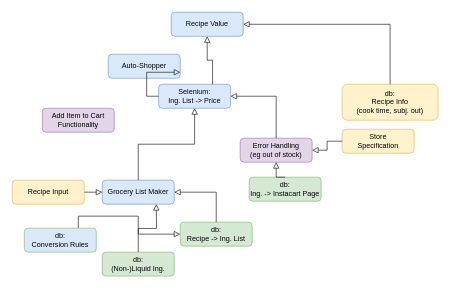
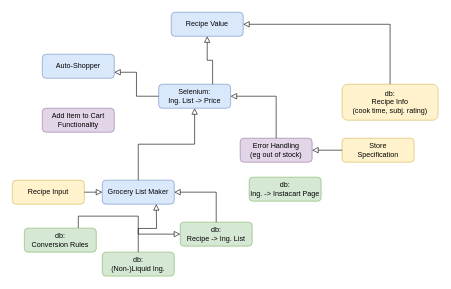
  <mxCell id="0" />
  <mxCell id="1" parent="0" />
  <mxCell id="2" value="" style="rounded=0;html=1;jettySize=auto;orthogonalLoop=1;fontSize=11;endArrow=block;endFill=0;endSize=8;strokeWidth=1;shadow=0;labelBackgroundColor=none;edgeStyle=orthogonalEdgeStyle;exitX=0.75;exitY=0;exitDx=0;exitDy=0;" parent="1" source="3" target="4" edge="1"><mxGeometry relative="1" as="geometry"><mxPoint x="110" y="340" as="sourcePoint" /><mxPoint x="100" y="270" as="targetPoint" /></mxGeometry></mxCell>
- <mxCell id="3" value="db:&lt;br&gt;Conversion Rules" style="rounded=1;whiteSpace=wrap;html=1;fontSize=12;glass=0;strokeWidth=1;shadow=0;align=center;fillColor=#dae8fc;strokeColor=#82b366;" parent="1" vertex="1"><mxGeometry x="40" y="380" width="120" height="40" as="geometry" /></mxCell>
+ <mxCell id="3" value="db:&lt;br&gt;Conversion Rules" style="rounded=1;whiteSpace=wrap;html=1;fontSize=12;glass=0;strokeWidth=1;shadow=0;align=center;fillColor=#d5e8d4;strokeColor=#82b366;" parent="1" vertex="1"><mxGeometry x="40" y="380" width="120" height="40" as="geometry" /></mxCell>
  <mxCell id="4" value="db:&lt;br&gt;Recipe -&amp;gt; Ing. List" style="rounded=1;whiteSpace=wrap;html=1;fontSize=12;glass=0;strokeWidth=1;shadow=0;fillColor=#d5e8d4;strokeColor=#82b366;" parent="1" vertex="1"><mxGeometry x="300" y="370" width="120" height="40" as="geometry" /></mxCell>
  <mxCell id="5" value="Grocery List Maker" style="rounded=1;whiteSpace=wrap;html=1;fontSize=12;glass=0;strokeWidth=1;shadow=0;fillColor=#dae8fc;strokeColor=#6c8ebf;" parent="1" vertex="1"><mxGeometry x="170" y="300" width="120" height="40" as="geometry" /></mxCell>
  <mxCell id="6" value="db:&lt;br&gt;(Non-)Liquid Ing." style="rounded=1;whiteSpace=wrap;html=1;fontSize=12;glass=0;strokeWidth=1;shadow=0;fillColor=#d5e8d4;strokeColor=#82b366;" parent="1" vertex="1"><mxGeometry x="170" y="420" width="120" height="40" as="geometry" /></mxCell>
  <mxCell id="7" value="" style="rounded=0;html=1;jettySize=auto;orthogonalLoop=1;fontSize=11;endArrow=block;endFill=0;endSize=8;strokeWidth=1;shadow=0;labelBackgroundColor=none;edgeStyle=orthogonalEdgeStyle;exitX=0.5;exitY=0;exitDx=0;exitDy=0;entryX=0.167;entryY=1;entryDx=0;entryDy=0;entryPerimeter=0;" edge="1" parent="1" source="6"><mxGeometry relative="1" as="geometry"><mxPoint x="199.98" y="380" as="sourcePoint" /><mxPoint x="260.02" y="340" as="targetPoint" /></mxGeometry></mxCell>
  <mxCell id="8" value="" style="rounded=0;html=1;jettySize=auto;orthogonalLoop=1;fontSize=11;endArrow=block;endFill=0;endSize=8;strokeWidth=1;shadow=0;labelBackgroundColor=none;edgeStyle=orthogonalEdgeStyle;exitX=0.5;exitY=0;exitDx=0;exitDy=0;entryX=1;entryY=0.5;entryDx=0;entryDy=0;" edge="1" parent="1" source="4" target="5"><mxGeometry relative="1" as="geometry"><mxPoint x="374.98" y="359.98" as="sourcePoint" /><mxPoint x="405" y="279.98" as="targetPoint" /></mxGeometry></mxCell>
  <mxCell id="9" value="Selenium:&lt;br&gt;Ing. List -&amp;gt; Price" style="rounded=1;whiteSpace=wrap;html=1;fontSize=12;glass=0;strokeWidth=1;shadow=0;fillColor=#dae8fc;strokeColor=#6c8ebf;" vertex="1" parent="1"><mxGeometry x="264" y="140" width="120" height="40" as="geometry" /></mxCell>
  <mxCell id="10" value="" style="rounded=0;html=1;jettySize=auto;orthogonalLoop=1;fontSize=11;endArrow=block;endFill=0;endSize=8;strokeWidth=1;shadow=0;labelBackgroundColor=none;edgeStyle=orthogonalEdgeStyle;entryX=0.5;entryY=1;entryDx=0;entryDy=0;exitX=0.5;exitY=0;exitDx=0;exitDy=0;" edge="1" parent="1" source="5" target="9"><mxGeometry relative="1" as="geometry"><mxPoint x="210" y="320" as="sourcePoint" /><mxPoint x="230.02" y="240" as="targetPoint" /></mxGeometry></mxCell>
  <mxCell id="11" value="Error Handling&lt;br&gt;(eg out of stock)" style="rounded=1;whiteSpace=wrap;html=1;fontSize=12;glass=0;strokeWidth=1;shadow=0;fillColor=#e1d5e7;strokeColor=#9673a6;" vertex="1" parent="1"><mxGeometry x="400" y="230" width="120" height="40" as="geometry" /></mxCell>
  <mxCell id="12" value="Recipe Input" style="rounded=1;whiteSpace=wrap;html=1;fontSize=12;glass=0;strokeWidth=1;shadow=0;fillColor=#fff2cc;strokeColor=#d6b656;" vertex="1" parent="1"><mxGeometry x="20" y="300" width="120" height="40" as="geometry" /></mxCell>
  <mxCell id="13" value="" style="rounded=0;html=1;jettySize=auto;orthogonalLoop=1;fontSize=11;endArrow=block;endFill=0;endSize=8;strokeWidth=1;shadow=0;labelBackgroundColor=none;edgeStyle=orthogonalEdgeStyle;exitX=1;exitY=0.5;exitDx=0;exitDy=0;entryX=0;entryY=0.5;entryDx=0;entryDy=0;" edge="1" parent="1" source="12" target="5"><mxGeometry relative="1" as="geometry"><mxPoint x="-20" y="319.66" as="sourcePoint" /><mxPoint x="150" y="319.66" as="targetPoint" /></mxGeometry></mxCell>
  <mxCell id="14" value="" style="rounded=0;html=1;jettySize=auto;orthogonalLoop=1;fontSize=11;endArrow=block;endFill=0;endSize=8;strokeWidth=1;shadow=0;labelBackgroundColor=none;edgeStyle=orthogonalEdgeStyle;exitX=0.5;exitY=0;exitDx=0;exitDy=0;entryX=1;entryY=0.5;entryDx=0;entryDy=0;" edge="1" parent="1" source="11" target="9"><mxGeometry relative="1" as="geometry"><mxPoint x="439.98" y="220" as="sourcePoint" /><mxPoint x="384" y="210" as="targetPoint" /></mxGeometry></mxCell>
- <mxCell id="15" value="Store&lt;br&gt;Specification" style="rounded=1;whiteSpace=wrap;html=1;fontSize=12;glass=0;strokeWidth=1;shadow=0;fillColor=#fff2cc;strokeColor=#d6b656;" vertex="1" parent="1"><mxGeometry x="570" y="215" width="120" height="40" as="geometry" /></mxCell>
+ <mxCell id="15" value="Store&lt;br&gt;Specification" style="rounded=1;whiteSpace=wrap;html=1;fontSize=12;glass=0;strokeWidth=1;shadow=0;fillColor=#fff2cc;strokeColor=#d6b656;" vertex="1" parent="1"><mxGeometry x="570" y="230" width="120" height="40" as="geometry" /></mxCell>
  <mxCell id="16" value="" style="rounded=0;html=1;jettySize=auto;orthogonalLoop=1;fontSize=11;endArrow=block;endFill=0;endSize=8;strokeWidth=1;shadow=0;labelBackgroundColor=none;edgeStyle=orthogonalEdgeStyle;exitX=0;exitY=0.5;exitDx=0;exitDy=0;entryX=1;entryY=0.5;entryDx=0;entryDy=0;" edge="1" parent="1" source="15" target="11"><mxGeometry relative="1" as="geometry"><mxPoint x="570" y="340" as="sourcePoint" /><mxPoint x="590" y="300" as="targetPoint" /></mxGeometry></mxCell>
  <mxCell id="17" value="db:&lt;br&gt;Ing. -&amp;gt; Instacart Page" style="rounded=1;whiteSpace=wrap;html=1;fontSize=12;glass=0;strokeWidth=1;shadow=0;fillColor=#d5e8d4;strokeColor=#82b366;" vertex="1" parent="1"><mxGeometry x="415" y="295" width="120" height="40" as="geometry" /></mxCell>
- <mxCell id="18" value="" style="rounded=0;html=1;jettySize=auto;orthogonalLoop=1;fontSize=11;endArrow=block;endFill=0;endSize=8;strokeWidth=1;shadow=0;labelBackgroundColor=none;edgeStyle=orthogonalEdgeStyle;entryX=0.5;entryY=1;entryDx=0;entryDy=0;exitX=0.5;exitY=0;exitDx=0;exitDy=0;" edge="1" parent="1" source="17" target="11"><mxGeometry relative="1" as="geometry"><mxPoint x="560" y="310" as="sourcePoint" /><mxPoint x="676.98" y="320" as="targetPoint" /></mxGeometry></mxCell>
- <mxCell id="19" value="Auto-Shopper" style="rounded=1;whiteSpace=wrap;html=1;fontSize=12;glass=0;strokeWidth=1;shadow=0;fillColor=#dae8fc;strokeColor=#6c8ebf;" vertex="1" parent="1"><mxGeometry x="180" y="90" width="120" height="40" as="geometry" /></mxCell>
+ <mxCell id="19" value="Auto-Shopper" style="rounded=1;whiteSpace=wrap;html=1;fontSize=12;glass=0;strokeWidth=1;shadow=0;fillColor=#dae8fc;strokeColor=#6c8ebf;" vertex="1" parent="1"><mxGeometry x="70" y="90" width="120" height="40" as="geometry" /></mxCell>
  <mxCell id="20" value="" style="rounded=0;html=1;jettySize=auto;orthogonalLoop=1;fontSize=11;endArrow=block;endFill=0;endSize=8;strokeWidth=1;shadow=0;labelBackgroundColor=none;edgeStyle=orthogonalEdgeStyle;exitX=0;exitY=0.5;exitDx=0;exitDy=0;entryX=1;entryY=0.75;entryDx=0;entryDy=0;" edge="1" parent="1" source="9" target="19"><mxGeometry relative="1" as="geometry"><mxPoint x="290" y="100" as="sourcePoint" /><mxPoint x="214" y="80" as="targetPoint" /></mxGeometry></mxCell>
  <mxCell id="21" value="Add Item to Cart&lt;br&gt;Functionality" style="rounded=1;whiteSpace=wrap;html=1;fontSize=12;glass=0;strokeWidth=1;shadow=0;fillColor=#e1d5e7;strokeColor=#9673a6;" vertex="1" parent="1"><mxGeometry x="70" y="180" width="120" height="40" as="geometry" /></mxCell>
- <mxCell id="22" value="db:&lt;br&gt;Recipe Info&lt;br&gt;(cook time, subj. out)" style="rounded=1;whiteSpace=wrap;html=1;fontSize=12;glass=0;strokeWidth=1;shadow=0;fillColor=#fff2cc;strokeColor=#d6b656;" vertex="1" parent="1"><mxGeometry x="570" y="140" width="160" height="60" as="geometry" /></mxCell>
+ <mxCell id="22" value="db:&lt;br&gt;Recipe Info&lt;br&gt;(cook time, subj. rating)" style="rounded=1;whiteSpace=wrap;html=1;fontSize=12;glass=0;strokeWidth=1;shadow=0;fillColor=#fff2cc;strokeColor=#d6b656;" vertex="1" parent="1"><mxGeometry x="570" y="140" width="160" height="60" as="geometry" /></mxCell>
  <mxCell id="23" value="Recipe Value" style="rounded=1;whiteSpace=wrap;html=1;fontSize=12;glass=0;strokeWidth=1;shadow=0;fillColor=#dae8fc;strokeColor=#6c8ebf;" vertex="1" parent="1"><mxGeometry x="285" y="20" width="120" height="40" as="geometry" /></mxCell>
  <mxCell id="24" value="" style="rounded=0;html=1;jettySize=auto;orthogonalLoop=1;fontSize=11;endArrow=block;endFill=0;endSize=8;strokeWidth=1;shadow=0;labelBackgroundColor=none;edgeStyle=orthogonalEdgeStyle;exitX=0.5;exitY=0;exitDx=0;exitDy=0;entryX=1;entryY=0.5;entryDx=0;entryDy=0;" edge="1" parent="1" source="22" target="23"><mxGeometry relative="1" as="geometry"><mxPoint x="688" y="80" as="sourcePoint" /><mxPoint x="612" y="10" as="targetPoint" /></mxGeometry></mxCell>
  <mxCell id="25" value="" style="rounded=0;html=1;jettySize=auto;orthogonalLoop=1;fontSize=11;endArrow=block;endFill=0;endSize=8;strokeWidth=1;shadow=0;labelBackgroundColor=none;edgeStyle=orthogonalEdgeStyle;exitX=0.75;exitY=0;exitDx=0;exitDy=0;entryX=0.5;entryY=1;entryDx=0;entryDy=0;" edge="1" parent="1" source="9" target="23"><mxGeometry relative="1" as="geometry"><mxPoint x="576" y="160" as="sourcePoint" /><mxPoint x="500" y="90" as="targetPoint" /></mxGeometry></mxCell>
